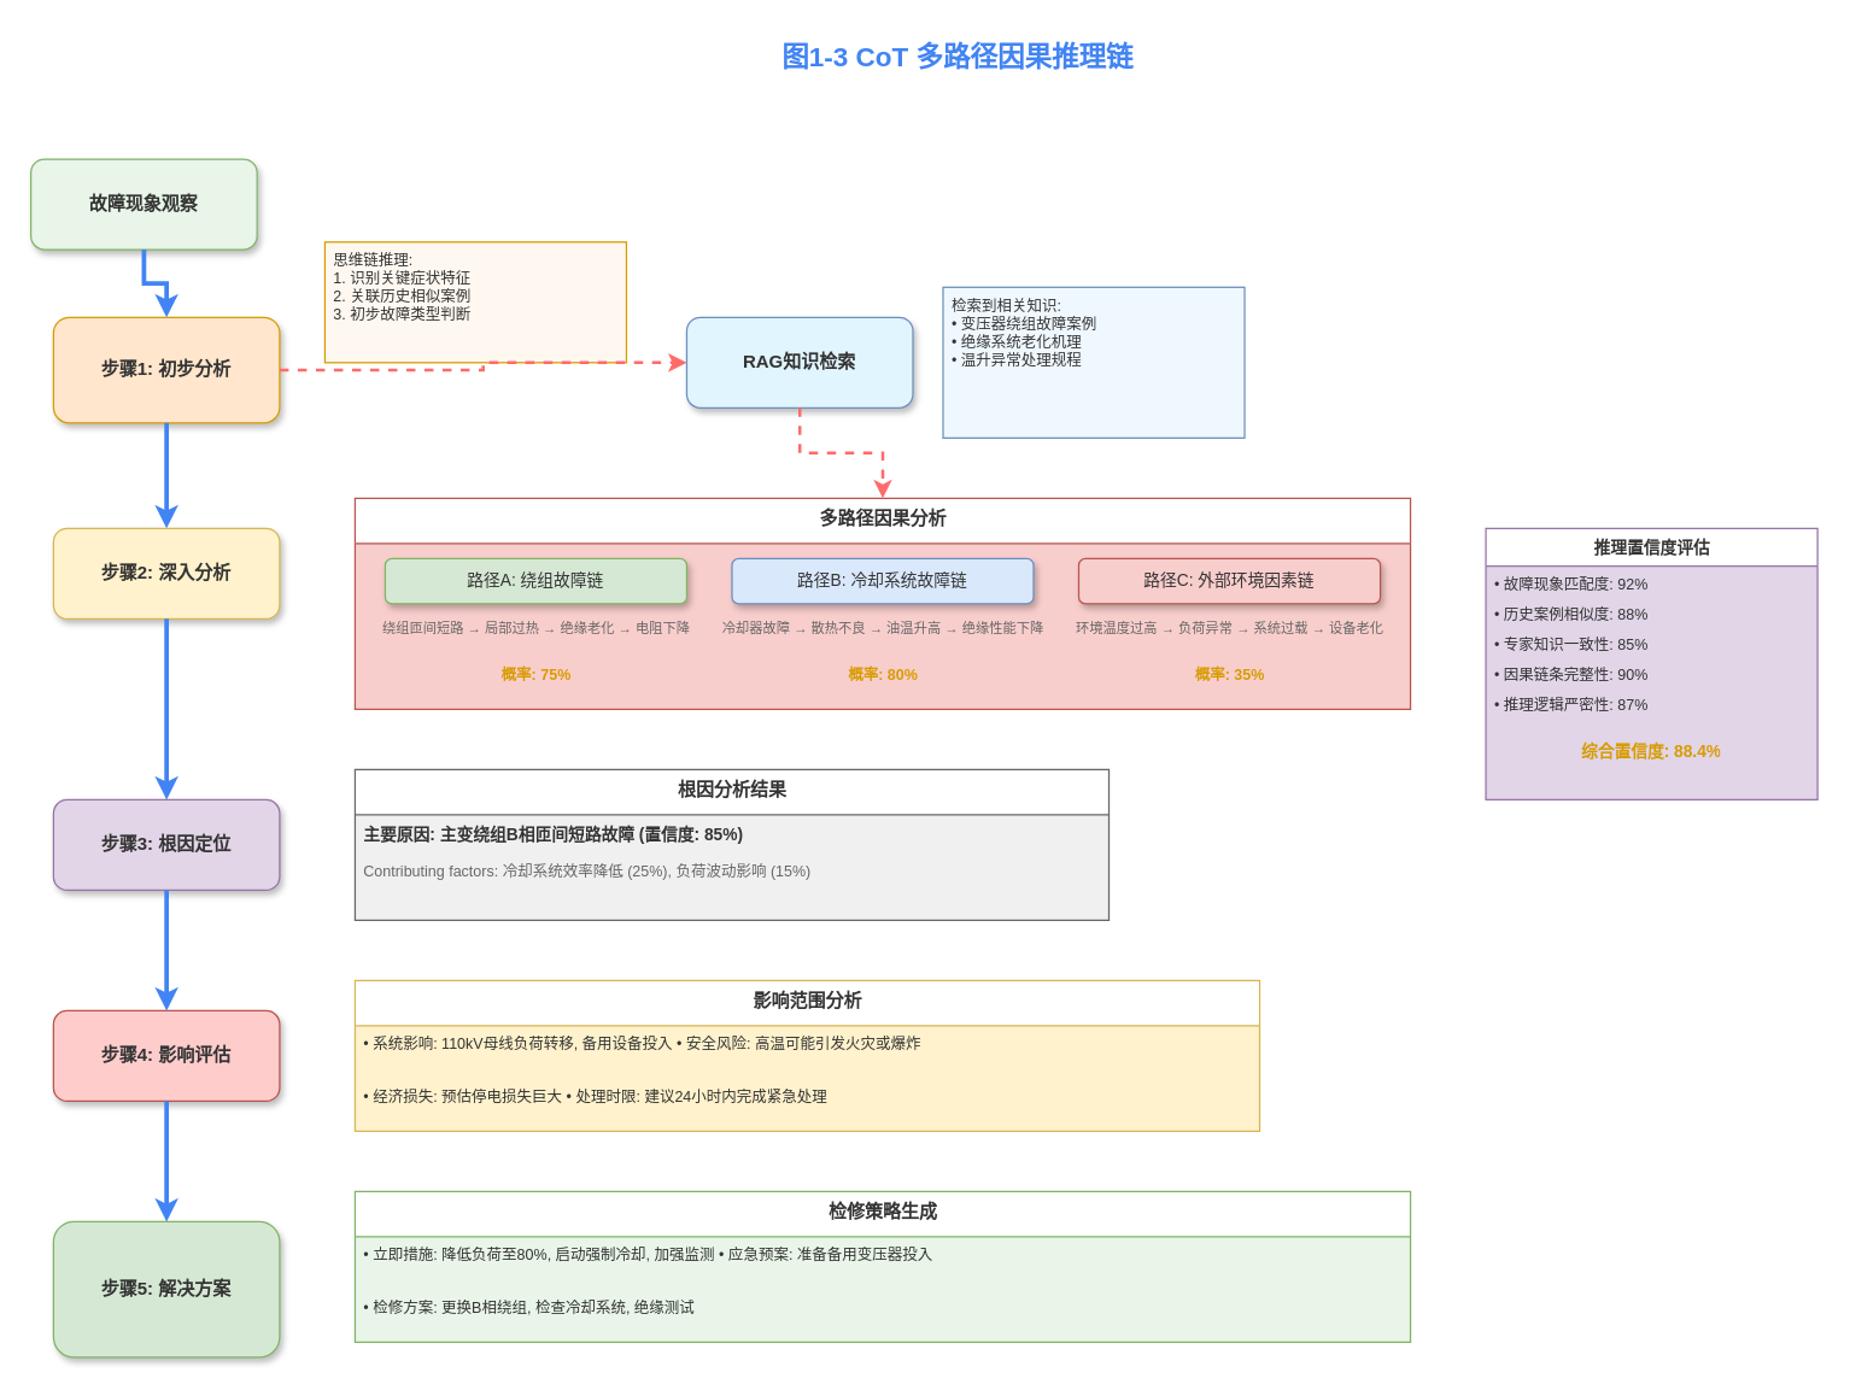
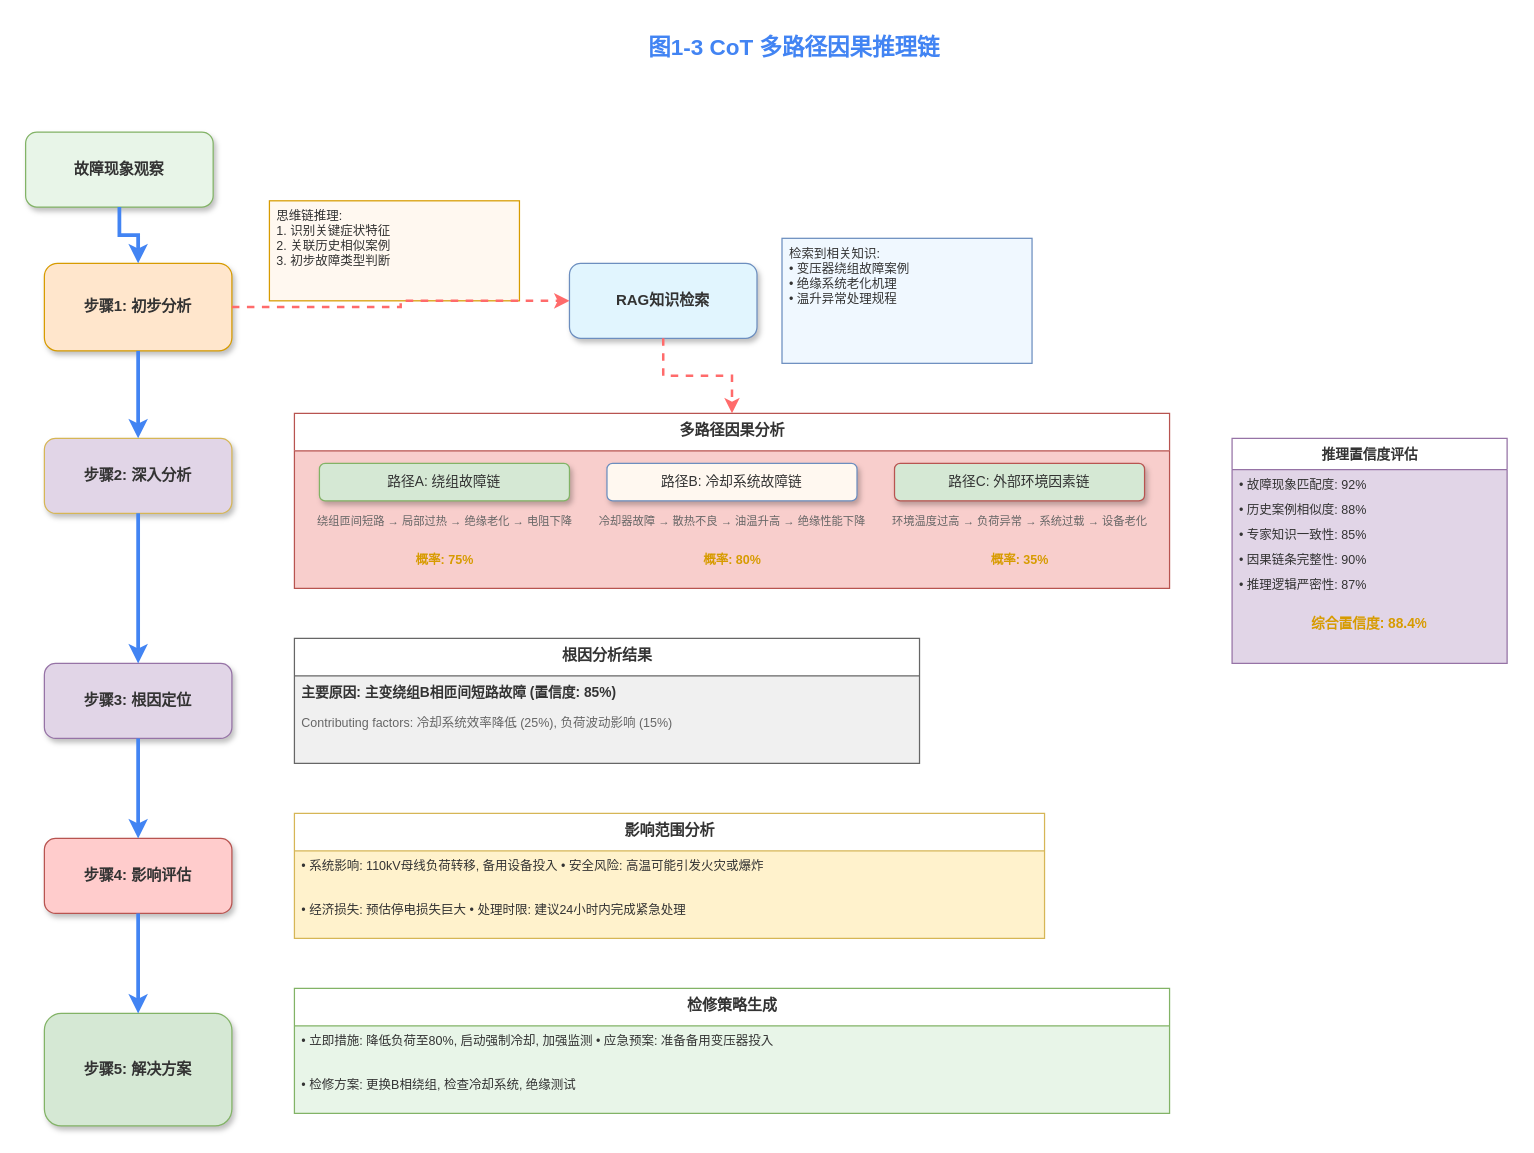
  <mxCell id="0" />
  <mxCell id="1" parent="0" />
  <mxCell id="2" value="图1-3 CoT 多路径因果推理链" style="text;html=1;strokeColor=none;fillColor=none;align=center;verticalAlign=middle;whiteSpace=wrap;rounded=0;fontSize=18;fontStyle=1;fontColor=#4284F3;" parent="1" vertex="1"><mxGeometry x="485" y="20" width="300" height="35" as="geometry" /></mxCell>
  <mxCell id="3" value="故障现象观察" style="rounded=1;whiteSpace=wrap;html=1;fillColor=#E8F5E8;strokeColor=#82B366;fontColor=#333333;fontSize=12;fontStyle=1;shadow=1;" parent="1" vertex="1"><mxGeometry x="20" y="105" width="150" height="60" as="geometry" /></mxCell>
  <mxCell id="4" value="步骤1: 初步分析" style="rounded=1;whiteSpace=wrap;html=1;fillColor=#FFE6CC;strokeColor=#D79B00;fontColor=#333333;fontSize=12;fontStyle=1;shadow=1;" parent="1" vertex="1"><mxGeometry x="35" y="210" width="150" height="70" as="geometry" /></mxCell>
  <mxCell id="5" value="思维链推理:&#10;1. 识别关键症状特征&#10;2. 关联历史相似案例&#10;3. 初步故障类型判断" style="text;html=1;strokeColor=#D79B00;fillColor=#FFF8F0;spacingLeft=4;spacingRight=4;whiteSpace=wrap;overflow=hidden;rotatable=0;fontSize=10;fontColor=#333333;align=left;" parent="1" vertex="1"><mxGeometry x="215" y="160" width="200" height="80" as="geometry" /></mxCell>
  <mxCell id="6" value="RAG知识检索" style="rounded=1;whiteSpace=wrap;html=1;fillColor=#E1F5FE;strokeColor=#6C8EBF;fontColor=#333333;fontSize=12;fontStyle=1;shadow=1;" parent="1" vertex="1"><mxGeometry x="455" y="210" width="150" height="60" as="geometry" /></mxCell>
  <mxCell id="7" value="检索到相关知识:&#10;• 变压器绕组故障案例&#10;• 绝缘系统老化机理&#10;• 温升异常处理规程" style="text;html=1;strokeColor=#6C8EBF;fillColor=#F0F8FF;spacingLeft=4;spacingRight=4;whiteSpace=wrap;overflow=hidden;rotatable=0;fontSize=10;fontColor=#333333;align=left;" parent="1" vertex="1"><mxGeometry x="625" y="190" width="200" height="100" as="geometry" /></mxCell>
- <mxCell id="8" value="步骤2: 深入分析" style="rounded=1;whiteSpace=wrap;html=1;fillColor=#FFF2CC;strokeColor=#D6B656;fontColor=#333333;fontSize=12;fontStyle=1;shadow=1;" parent="1" vertex="1"><mxGeometry x="35" y="350" width="150" height="60" as="geometry" /></mxCell>
+ <mxCell id="8" value="步骤2: 深入分析" style="rounded=1;whiteSpace=wrap;html=1;fillColor=#e1d5e7;strokeColor=#D6B656;fontColor=#333333;fontSize=12;fontStyle=1;shadow=1;" parent="1" vertex="1"><mxGeometry x="35" y="350" width="150" height="60" as="geometry" /></mxCell>
  <mxCell id="9" value="多路径因果分析" style="swimlane;html=1;fontStyle=1;align=center;verticalAlign=top;childLayout=stackLayout;horizontal=1;startSize=30;horizontalStack=0;resizeParent=1;resizeLast=0;collapsible=0;marginBottom=0;swimlaneFillColor=#F8CECC;strokeColor=#B85450;fontColor=#333333;fontSize=12;" parent="1" vertex="1"><mxGeometry x="235" y="330" width="700" height="140" as="geometry" /></mxCell>
  <mxCell id="10" value="路径A: 绕组故障链" style="rounded=1;whiteSpace=wrap;html=1;fillColor=#D5E8D4;strokeColor=#82B366;fontColor=#333333;fontSize=11;shadow=1;" parent="9" vertex="1"><mxGeometry x="20" y="40" width="200" height="30" as="geometry" /></mxCell>
  <mxCell id="11" value="绕组匝间短路 → 局部过热 → 绝缘老化 → 电阻下降" style="text;html=1;strokeColor=none;fillColor=none;fontSize=9;fontColor=#666666;align=center;" parent="9" vertex="1"><mxGeometry x="20" y="75" width="200" height="25" as="geometry" /></mxCell>
- <mxCell id="12" value="路径B: 冷却系统故障链" style="rounded=1;whiteSpace=wrap;html=1;fillColor=#DAE8FC;strokeColor=#6C8EBF;fontColor=#333333;fontSize=11;shadow=1;" parent="9" vertex="1"><mxGeometry x="250" y="40" width="200" height="30" as="geometry" /></mxCell>
+ <mxCell id="12" value="路径B: 冷却系统故障链" style="rounded=1;whiteSpace=wrap;html=1;fillColor=#fff8f0;strokeColor=#6C8EBF;fontColor=#333333;fontSize=11;shadow=1;" parent="9" vertex="1"><mxGeometry x="250" y="40" width="200" height="30" as="geometry" /></mxCell>
  <mxCell id="13" value="冷却器故障 → 散热不良 → 油温升高 → 绝缘性能下降" style="text;html=1;strokeColor=none;fillColor=none;fontSize=9;fontColor=#666666;align=center;" parent="9" vertex="1"><mxGeometry x="250" y="75" width="200" height="25" as="geometry" /></mxCell>
- <mxCell id="14" value="路径C: 外部环境因素链" style="rounded=1;whiteSpace=wrap;html=1;fillColor=#F8CECC;strokeColor=#B85450;fontColor=#333333;fontSize=11;shadow=1;" parent="9" vertex="1"><mxGeometry x="480" y="40" width="200" height="30" as="geometry" /></mxCell>
+ <mxCell id="14" value="路径C: 外部环境因素链" style="rounded=1;whiteSpace=wrap;html=1;fillColor=#d5e8d4;strokeColor=#B85450;fontColor=#333333;fontSize=11;shadow=1;" parent="9" vertex="1"><mxGeometry x="480" y="40" width="200" height="30" as="geometry" /></mxCell>
  <mxCell id="15" value="环境温度过高 → 负荷异常 → 系统过载 → 设备老化" style="text;html=1;strokeColor=none;fillColor=none;fontSize=9;fontColor=#666666;align=center;" parent="9" vertex="1"><mxGeometry x="480" y="75" width="200" height="25" as="geometry" /></mxCell>
  <mxCell id="16" value="概率: 75%" style="text;html=1;strokeColor=none;fillColor=none;fontSize=10;fontColor=#D79B00;fontStyle=1;align=center;" parent="9" vertex="1"><mxGeometry x="20" y="105" width="200" height="20" as="geometry" /></mxCell>
  <mxCell id="17" value="概率: 80%" style="text;html=1;strokeColor=none;fillColor=none;fontSize=10;fontColor=#D79B00;fontStyle=1;align=center;" parent="9" vertex="1"><mxGeometry x="250" y="105" width="200" height="20" as="geometry" /></mxCell>
  <mxCell id="18" value="概率: 35%" style="text;html=1;strokeColor=none;fillColor=none;fontSize=10;fontColor=#D79B00;fontStyle=1;align=center;" parent="9" vertex="1"><mxGeometry x="480" y="105" width="200" height="20" as="geometry" /></mxCell>
  <mxCell id="19" value="步骤3: 根因定位" style="rounded=1;whiteSpace=wrap;html=1;fillColor=#E1D5E7;strokeColor=#9673A6;fontColor=#333333;fontSize=12;fontStyle=1;shadow=1;" parent="1" vertex="1"><mxGeometry x="35" y="530" width="150" height="60" as="geometry" /></mxCell>
  <mxCell id="20" value="根因分析结果" style="swimlane;html=1;fontStyle=1;align=center;verticalAlign=top;childLayout=stackLayout;horizontal=1;startSize=30;horizontalStack=0;resizeParent=1;resizeLast=0;collapsible=0;marginBottom=0;swimlaneFillColor=#F0F0F0;strokeColor=#666666;fontColor=#333333;fontSize=12;" parent="1" vertex="1"><mxGeometry x="235" y="510" width="500" height="100" as="geometry" /></mxCell>
  <mxCell id="21" value="主要原因: 主变绕组B相匝间短路故障 (置信度: 85%)" style="text;html=1;strokeColor=none;fillColor=none;spacingLeft=4;spacingRight=4;whiteSpace=wrap;overflow=hidden;rotatable=0;fontSize=11;fontColor=#333333;fontStyle=1;" parent="20" vertex="1"><mxGeometry y="30" width="500" height="25" as="geometry" /></mxCell>
  <mxCell id="22" value="Contributing factors: 冷却系统效率降低 (25%), 负荷波动影响 (15%)" style="text;html=1;strokeColor=none;fillColor=none;spacingLeft=4;spacingRight=4;whiteSpace=wrap;overflow=hidden;rotatable=0;fontSize=10;fontColor=#666666;" parent="20" vertex="1"><mxGeometry y="55" width="500" height="25" as="geometry" /></mxCell>
  <mxCell id="23" value="步骤4: 影响评估" style="rounded=1;whiteSpace=wrap;html=1;fillColor=#FFCCCC;strokeColor=#B85450;fontColor=#333333;fontSize=12;fontStyle=1;shadow=1;" parent="1" vertex="1"><mxGeometry x="35" y="670" width="150" height="60" as="geometry" /></mxCell>
  <mxCell id="24" value="影响范围分析" style="swimlane;html=1;fontStyle=1;align=center;verticalAlign=top;childLayout=stackLayout;horizontal=1;startSize=30;horizontalStack=0;resizeParent=1;resizeLast=0;collapsible=0;marginBottom=0;swimlaneFillColor=#FFF2CC;strokeColor=#D6B656;fontColor=#333333;fontSize=12;" parent="1" vertex="1"><mxGeometry x="235" y="650" width="600" height="100" as="geometry" /></mxCell>
  <mxCell id="25" value="• 系统影响: 110kV母线负荷转移, 备用设备投入   • 安全风险: 高温可能引发火灾或爆炸" style="text;html=1;strokeColor=none;fillColor=none;spacingLeft=4;spacingRight=4;whiteSpace=wrap;overflow=hidden;rotatable=0;fontSize=10;fontColor=#333333;" parent="24" vertex="1"><mxGeometry y="30" width="600" height="35" as="geometry" /></mxCell>
  <mxCell id="26" value="• 经济损失: 预估停电损失巨大 • 处理时限: 建议24小时内完成紧急处理" style="text;html=1;strokeColor=none;fillColor=none;spacingLeft=4;spacingRight=4;whiteSpace=wrap;overflow=hidden;rotatable=0;fontSize=10;fontColor=#333333;" parent="24" vertex="1"><mxGeometry y="65" width="600" height="35" as="geometry" /></mxCell>
  <mxCell id="27" value="步骤5: 解决方案" style="rounded=1;whiteSpace=wrap;html=1;fillColor=#D5E8D4;strokeColor=#82B366;fontColor=#333333;fontSize=12;fontStyle=1;shadow=1;" parent="1" vertex="1"><mxGeometry x="35" y="810" width="150" height="90" as="geometry" /></mxCell>
  <mxCell id="28" value="检修策略生成" style="swimlane;html=1;fontStyle=1;align=center;verticalAlign=top;childLayout=stackLayout;horizontal=1;startSize=30;horizontalStack=0;resizeParent=1;resizeLast=0;collapsible=0;marginBottom=0;swimlaneFillColor=#E8F5E8;strokeColor=#82B366;fontColor=#333333;fontSize=12;" parent="1" vertex="1"><mxGeometry x="235" y="790" width="700" height="100" as="geometry" /></mxCell>
  <mxCell id="29" value="• 立即措施: 降低负荷至80%, 启动强制冷却, 加强监测   • 应急预案: 准备备用变压器投入" style="text;html=1;strokeColor=none;fillColor=none;spacingLeft=4;spacingRight=4;whiteSpace=wrap;overflow=hidden;rotatable=0;fontSize=10;fontColor=#333333;" parent="28" vertex="1"><mxGeometry y="30" width="700" height="35" as="geometry" /></mxCell>
  <mxCell id="30" value="• 检修方案: 更换B相绕组, 检查冷却系统, 绝缘测试&amp;nbsp;" style="text;html=1;strokeColor=none;fillColor=none;spacingLeft=4;spacingRight=4;whiteSpace=wrap;overflow=hidden;rotatable=0;fontSize=10;fontColor=#333333;" parent="28" vertex="1"><mxGeometry y="65" width="700" height="35" as="geometry" /></mxCell>
  <mxCell id="31" style="edgeStyle=orthogonalEdgeStyle;rounded=0;orthogonalLoop=1;jettySize=auto;html=1;strokeColor=#4284F3;strokeWidth=3;endArrow=classic;" parent="1" source="3" target="4" edge="1"><mxGeometry relative="1" as="geometry" /></mxCell>
  <mxCell id="32" style="edgeStyle=orthogonalEdgeStyle;rounded=0;orthogonalLoop=1;jettySize=auto;html=1;strokeColor=#4284F3;strokeWidth=3;endArrow=classic;" parent="1" source="4" target="8" edge="1"><mxGeometry relative="1" as="geometry" /></mxCell>
  <mxCell id="33" style="edgeStyle=orthogonalEdgeStyle;rounded=0;orthogonalLoop=1;jettySize=auto;html=1;strokeColor=#4284F3;strokeWidth=3;endArrow=classic;" parent="1" source="8" target="19" edge="1"><mxGeometry relative="1" as="geometry" /></mxCell>
  <mxCell id="34" style="edgeStyle=orthogonalEdgeStyle;rounded=0;orthogonalLoop=1;jettySize=auto;html=1;strokeColor=#4284F3;strokeWidth=3;endArrow=classic;" parent="1" source="19" target="23" edge="1"><mxGeometry relative="1" as="geometry" /></mxCell>
  <mxCell id="35" style="edgeStyle=orthogonalEdgeStyle;rounded=0;orthogonalLoop=1;jettySize=auto;html=1;strokeColor=#4284F3;strokeWidth=3;endArrow=classic;" parent="1" source="23" target="27" edge="1"><mxGeometry relative="1" as="geometry" /></mxCell>
  <mxCell id="36" style="edgeStyle=orthogonalEdgeStyle;rounded=0;orthogonalLoop=1;jettySize=auto;html=1;strokeColor=#FF6B6B;strokeWidth=2;endArrow=classic;dashed=1;" parent="1" source="4" target="6" edge="1"><mxGeometry relative="1" as="geometry" /></mxCell>
  <mxCell id="37" style="edgeStyle=orthogonalEdgeStyle;rounded=0;orthogonalLoop=1;jettySize=auto;html=1;strokeColor=#FF6B6B;strokeWidth=2;endArrow=classic;dashed=1;" parent="1" source="6" target="9" edge="1"><mxGeometry relative="1" as="geometry"><mxPoint x="530" y="290" as="sourcePoint" /><mxPoint x="585" y="330" as="targetPoint" /></mxGeometry></mxCell>
  <mxCell id="38" value="推理置信度评估" style="swimlane;html=1;fontStyle=1;align=center;verticalAlign=top;childLayout=stackLayout;horizontal=1;startSize=25;horizontalStack=0;resizeParent=1;resizeLast=0;collapsible=0;marginBottom=0;swimlaneFillColor=#E1D5E7;strokeColor=#9673A6;fontColor=#333333;fontSize=11;" parent="1" vertex="1"><mxGeometry x="985" y="350" width="220" height="180" as="geometry" /></mxCell>
  <mxCell id="39" value="• 故障现象匹配度: 92%" style="text;html=1;strokeColor=none;fillColor=none;spacingLeft=4;spacingRight=4;whiteSpace=wrap;overflow=hidden;rotatable=0;fontSize=10;fontColor=#333333;" parent="38" vertex="1"><mxGeometry y="25" width="220" height="20" as="geometry" /></mxCell>
  <mxCell id="40" value="• 历史案例相似度: 88%" style="text;html=1;strokeColor=none;fillColor=none;spacingLeft=4;spacingRight=4;whiteSpace=wrap;overflow=hidden;rotatable=0;fontSize=10;fontColor=#333333;" parent="38" vertex="1"><mxGeometry y="45" width="220" height="20" as="geometry" /></mxCell>
  <mxCell id="41" value="• 专家知识一致性: 85%" style="text;html=1;strokeColor=none;fillColor=none;spacingLeft=4;spacingRight=4;whiteSpace=wrap;overflow=hidden;rotatable=0;fontSize=10;fontColor=#333333;" parent="38" vertex="1"><mxGeometry y="65" width="220" height="20" as="geometry" /></mxCell>
  <mxCell id="42" value="• 因果链条完整性: 90%" style="text;html=1;strokeColor=none;fillColor=none;spacingLeft=4;spacingRight=4;whiteSpace=wrap;overflow=hidden;rotatable=0;fontSize=10;fontColor=#333333;" parent="38" vertex="1"><mxGeometry y="85" width="220" height="20" as="geometry" /></mxCell>
  <mxCell id="43" value="• 推理逻辑严密性: 87%" style="text;html=1;strokeColor=none;fillColor=none;spacingLeft=4;spacingRight=4;whiteSpace=wrap;overflow=hidden;rotatable=0;fontSize=10;fontColor=#333333;" parent="38" vertex="1"><mxGeometry y="105" width="220" height="20" as="geometry" /></mxCell>
  <mxCell id="44" value="综合置信度: 88.4%" style="text;html=1;strokeColor=none;fillColor=none;spacingLeft=4;spacingRight=4;whiteSpace=wrap;overflow=hidden;rotatable=0;fontSize=11;fontColor=#D79B00;fontStyle=1;align=center;" parent="38" vertex="1"><mxGeometry y="135" width="220" height="25" as="geometry" /></mxCell>
